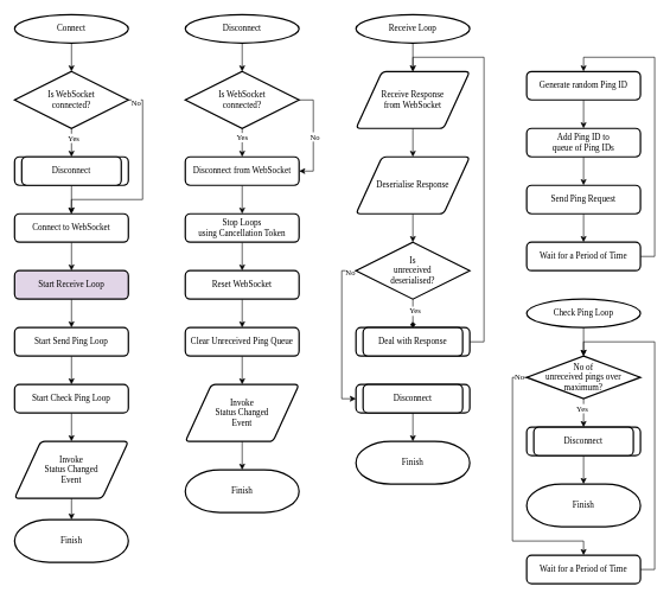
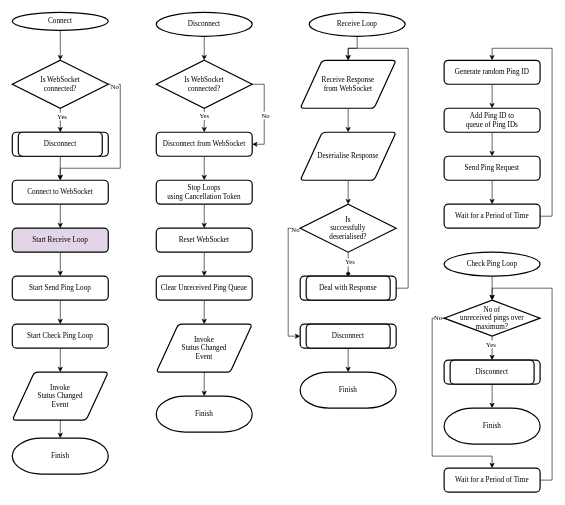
  <mxCell id="0" />
  <mxCell id="1" parent="0" />
  <mxCell id="2" style="edgeStyle=orthogonalEdgeStyle;rounded=0;orthogonalLoop=1;jettySize=auto;html=1;exitX=0.5;exitY=1;exitDx=0;exitDy=0;exitPerimeter=0;entryX=0.5;entryY=0;entryDx=0;entryDy=0;fontFamily=STIX;entryPerimeter=0;" parent="1" source="3" target="12" edge="1"><mxGeometry relative="1" as="geometry"><mxPoint x="100" y="100" as="targetPoint" /></mxGeometry></mxCell>
- <mxCell id="3" value="Connect" style="strokeWidth=2;html=1;shape=mxgraph.flowchart.start_2;whiteSpace=wrap;fontFamily=STIX;" parent="1" vertex="1"><mxGeometry x="20" y="20" width="160" height="40" as="geometry" /></mxCell>
+ <mxCell id="3" value="Connect" style="strokeWidth=2;html=1;shape=mxgraph.flowchart.start_2;whiteSpace=wrap;fontFamily=STIX;" parent="1" vertex="1"><mxGeometry x="20" y="20" width="160" height="30" as="geometry" /></mxCell>
  <mxCell id="4" style="edgeStyle=orthogonalEdgeStyle;rounded=0;orthogonalLoop=1;jettySize=auto;html=1;exitX=0.5;exitY=1;exitDx=0;exitDy=0;exitPerimeter=0;entryX=0.5;entryY=0;entryDx=0;entryDy=0;fontFamily=STIX;entryPerimeter=0;" parent="1" source="5" target="30" edge="1"><mxGeometry relative="1" as="geometry"><mxPoint x="340" y="100" as="targetPoint" /></mxGeometry></mxCell>
  <mxCell id="5" value="Disconnect" style="strokeWidth=2;html=1;shape=mxgraph.flowchart.start_1;whiteSpace=wrap;fontFamily=STIX;" parent="1" vertex="1"><mxGeometry x="260" y="20" width="160" height="40" as="geometry" /></mxCell>
- <mxCell id="6" value="Receive Loop" style="strokeWidth=2;html=1;shape=mxgraph.flowchart.start_1;whiteSpace=wrap;fontFamily=STIX;" parent="1" vertex="1"><mxGeometry x="500" y="20" width="160" height="40" as="geometry" /></mxCell>
+ <mxCell id="6" value="Receive Loop" style="strokeWidth=2;html=1;shape=mxgraph.flowchart.start_1;whiteSpace=wrap;fontFamily=STIX;" parent="1" vertex="1"><mxGeometry x="515" y="20" width="160" height="40" as="geometry" /></mxCell>
  <mxCell id="7" style="edgeStyle=orthogonalEdgeStyle;rounded=0;orthogonalLoop=1;jettySize=auto;html=1;exitX=0.5;exitY=1;exitDx=0;exitDy=0;exitPerimeter=0;entryX=0.5;entryY=0;entryDx=0;entryDy=0;fontFamily=STIX;endArrow=open;" parent="1" source="6" target="65" edge="1"><mxGeometry relative="1" as="geometry"><mxPoint x="580" y="100" as="targetPoint" /></mxGeometry></mxCell>
  <mxCell id="8" style="edgeStyle=orthogonalEdgeStyle;rounded=0;orthogonalLoop=1;jettySize=auto;html=1;exitX=0.5;exitY=1;exitDx=0;exitDy=0;exitPerimeter=0;entryX=0.5;entryY=0;entryDx=0;entryDy=0;fontFamily=STIX;" edge="1" parent="1" source="12" target="15"><mxGeometry relative="1" as="geometry" /></mxCell>
  <mxCell id="9" value="Yes" style="edgeLabel;html=1;align=center;verticalAlign=middle;resizable=0;points=[];fontFamily=STIX;" vertex="1" connectable="0" parent="8"><mxGeometry x="-0.359" y="2" relative="1" as="geometry"><mxPoint as="offset" /></mxGeometry></mxCell>
  <mxCell id="10" style="edgeStyle=orthogonalEdgeStyle;rounded=0;orthogonalLoop=1;jettySize=auto;html=1;exitX=1;exitY=0.5;exitDx=0;exitDy=0;exitPerimeter=0;entryX=0.5;entryY=0;entryDx=0;entryDy=0;fontFamily=STIX;" edge="1" parent="1" source="12" target="17"><mxGeometry relative="1" as="geometry"><Array as="points"><mxPoint x="200" y="140" /><mxPoint x="200" y="280" /><mxPoint x="100" y="280" /></Array></mxGeometry></mxCell>
  <mxCell id="11" value="No" style="edgeLabel;html=1;align=center;verticalAlign=middle;resizable=0;points=[];fontFamily=STIX;" vertex="1" connectable="0" parent="10"><mxGeometry x="-0.927" y="-3" relative="1" as="geometry"><mxPoint as="offset" /></mxGeometry></mxCell>
  <mxCell id="12" value="Is WebSocket&lt;div&gt;connected?&lt;/div&gt;" style="strokeWidth=2;html=1;shape=mxgraph.flowchart.decision;whiteSpace=wrap;fontFamily=STIX;" vertex="1" parent="1"><mxGeometry x="20" y="100" width="160" height="80" as="geometry" /></mxCell>
  <mxCell id="13" value="" style="rounded=1;whiteSpace=wrap;html=1;absoluteArcSize=1;arcSize=14;strokeWidth=2;fontFamily=STIX;" vertex="1" parent="1"><mxGeometry x="20" y="220" width="160" height="40" as="geometry" /></mxCell>
  <mxCell id="14" style="edgeStyle=orthogonalEdgeStyle;rounded=0;orthogonalLoop=1;jettySize=auto;html=1;exitX=0.5;exitY=1;exitDx=0;exitDy=0;fontFamily=STIX;" edge="1" parent="1" source="15"><mxGeometry relative="1" as="geometry"><mxPoint x="99.727" y="300" as="targetPoint" /></mxGeometry></mxCell>
  <mxCell id="15" value="Disconnect" style="rounded=1;whiteSpace=wrap;html=1;absoluteArcSize=1;arcSize=14;strokeWidth=2;fontFamily=STIX;" vertex="1" parent="1"><mxGeometry x="30" y="220" width="140" height="40" as="geometry" /></mxCell>
  <mxCell id="16" style="edgeStyle=orthogonalEdgeStyle;rounded=0;orthogonalLoop=1;jettySize=auto;html=1;exitX=0.5;exitY=1;exitDx=0;exitDy=0;entryX=0.5;entryY=0;entryDx=0;entryDy=0;fontFamily=STIX;" edge="1" parent="1" source="17" target="19"><mxGeometry relative="1" as="geometry" /></mxCell>
  <mxCell id="17" value="Connect to WebSocket" style="rounded=1;whiteSpace=wrap;html=1;absoluteArcSize=1;arcSize=14;strokeWidth=2;fontFamily=STIX;" vertex="1" parent="1"><mxGeometry x="20" y="300" width="160" height="40" as="geometry" /></mxCell>
  <mxCell id="18" style="edgeStyle=orthogonalEdgeStyle;rounded=0;orthogonalLoop=1;jettySize=auto;html=1;exitX=0.5;exitY=1;exitDx=0;exitDy=0;entryX=0.5;entryY=0;entryDx=0;entryDy=0;fontFamily=STIX;" edge="1" parent="1" source="19" target="21"><mxGeometry relative="1" as="geometry" /></mxCell>
  <mxCell id="19" value="Start Receive Loop" style="rounded=1;whiteSpace=wrap;html=1;absoluteArcSize=1;arcSize=14;strokeWidth=2;fontFamily=STIX;fillColor=#e1d5e7;" vertex="1" parent="1"><mxGeometry x="20" y="380" width="160" height="40" as="geometry" /></mxCell>
  <mxCell id="20" style="edgeStyle=orthogonalEdgeStyle;rounded=0;orthogonalLoop=1;jettySize=auto;html=1;exitX=0.5;exitY=1;exitDx=0;exitDy=0;entryX=0.5;entryY=0;entryDx=0;entryDy=0;fontFamily=STIX;" edge="1" parent="1" source="21" target="23"><mxGeometry relative="1" as="geometry" /></mxCell>
  <mxCell id="21" value="Start Send Ping Loop" style="rounded=1;whiteSpace=wrap;html=1;absoluteArcSize=1;arcSize=14;strokeWidth=2;fontFamily=STIX;" vertex="1" parent="1"><mxGeometry x="20" y="460" width="160" height="40" as="geometry" /></mxCell>
  <mxCell id="22" style="edgeStyle=orthogonalEdgeStyle;rounded=0;orthogonalLoop=1;jettySize=auto;html=1;exitX=0.5;exitY=1;exitDx=0;exitDy=0;entryX=0.5;entryY=0;entryDx=0;entryDy=0;fontFamily=STIX;" edge="1" parent="1" source="23" target="24"><mxGeometry relative="1" as="geometry" /></mxCell>
  <mxCell id="23" value="Start Check Ping Loop" style="rounded=1;whiteSpace=wrap;html=1;absoluteArcSize=1;arcSize=14;strokeWidth=2;fontFamily=STIX;" vertex="1" parent="1"><mxGeometry x="20" y="540" width="160" height="40" as="geometry" /></mxCell>
  <mxCell id="24" value="Invoke&lt;div&gt;Status Changed&lt;/div&gt;&lt;div&gt;Event&lt;/div&gt;" style="shape=parallelogram;html=1;strokeWidth=2;perimeter=parallelogramPerimeter;whiteSpace=wrap;rounded=1;arcSize=12;size=0.23;fontFamily=STIX;" vertex="1" parent="1"><mxGeometry x="20" y="620" width="160" height="80" as="geometry" /></mxCell>
  <mxCell id="25" value="Finish" style="strokeWidth=2;html=1;shape=mxgraph.flowchart.terminator;whiteSpace=wrap;fontFamily=STIX;" vertex="1" parent="1"><mxGeometry x="20" y="730" width="160" height="60" as="geometry" /></mxCell>
  <mxCell id="26" style="edgeStyle=orthogonalEdgeStyle;rounded=0;orthogonalLoop=1;jettySize=auto;html=1;exitX=0.5;exitY=1;exitDx=0;exitDy=0;exitPerimeter=0;entryX=0.5;entryY=0;entryDx=0;entryDy=0;fontFamily=STIX;" edge="1" parent="1" source="30" target="32"><mxGeometry relative="1" as="geometry" /></mxCell>
  <mxCell id="27" value="Yes" style="edgeLabel;html=1;align=center;verticalAlign=middle;resizable=0;points=[];fontFamily=STIX;" vertex="1" connectable="0" parent="26"><mxGeometry x="-0.405" y="-1" relative="1" as="geometry"><mxPoint as="offset" /></mxGeometry></mxCell>
  <mxCell id="28" style="edgeStyle=orthogonalEdgeStyle;rounded=0;orthogonalLoop=1;jettySize=auto;html=1;exitX=1;exitY=0.5;exitDx=0;exitDy=0;exitPerimeter=0;entryX=1;entryY=0.5;entryDx=0;entryDy=0;fontFamily=STIX;" edge="1" parent="1" source="30" target="32"><mxGeometry relative="1" as="geometry" /></mxCell>
  <mxCell id="29" value="No" style="edgeLabel;html=1;align=center;verticalAlign=middle;resizable=0;points=[];fontFamily=STIX;" vertex="1" connectable="0" parent="28"><mxGeometry x="0.014" y="1" relative="1" as="geometry"><mxPoint as="offset" /></mxGeometry></mxCell>
  <mxCell id="30" value="Is WebSocket&lt;div&gt;connected?&lt;/div&gt;" style="strokeWidth=2;html=1;shape=mxgraph.flowchart.decision;whiteSpace=wrap;fontFamily=STIX;" vertex="1" parent="1"><mxGeometry x="260" y="100" width="160" height="80" as="geometry" /></mxCell>
  <mxCell id="31" style="edgeStyle=orthogonalEdgeStyle;rounded=0;orthogonalLoop=1;jettySize=auto;html=1;exitX=0.5;exitY=1;exitDx=0;exitDy=0;entryX=0.5;entryY=0;entryDx=0;entryDy=0;fontFamily=STIX;" edge="1" parent="1" source="32" target="34"><mxGeometry relative="1" as="geometry" /></mxCell>
  <mxCell id="32" value="Disconnect from WebSocket" style="rounded=1;whiteSpace=wrap;html=1;absoluteArcSize=1;arcSize=14;strokeWidth=2;fontFamily=STIX;" vertex="1" parent="1"><mxGeometry x="260" y="220" width="160" height="40" as="geometry" /></mxCell>
  <mxCell id="33" style="edgeStyle=orthogonalEdgeStyle;rounded=0;orthogonalLoop=1;jettySize=auto;html=1;exitX=0.5;exitY=1;exitDx=0;exitDy=0;entryX=0.5;entryY=0;entryDx=0;entryDy=0;fontFamily=STIX;" edge="1" parent="1" source="34" target="36"><mxGeometry relative="1" as="geometry" /></mxCell>
  <mxCell id="34" value="Stop Loops&lt;div&gt;using Cancellation Token&lt;/div&gt;" style="rounded=1;whiteSpace=wrap;html=1;absoluteArcSize=1;arcSize=14;strokeWidth=2;fontFamily=STIX;" vertex="1" parent="1"><mxGeometry x="260" y="300" width="160" height="40" as="geometry" /></mxCell>
  <mxCell id="35" style="edgeStyle=orthogonalEdgeStyle;rounded=0;orthogonalLoop=1;jettySize=auto;html=1;exitX=0.5;exitY=1;exitDx=0;exitDy=0;entryX=0.5;entryY=0;entryDx=0;entryDy=0;fontFamily=STIX;" edge="1" parent="1" source="36" target="57"><mxGeometry relative="1" as="geometry" /></mxCell>
  <mxCell id="36" value="Reset WebSocket" style="rounded=1;whiteSpace=wrap;html=1;absoluteArcSize=1;arcSize=14;strokeWidth=2;fontFamily=STIX;" vertex="1" parent="1"><mxGeometry x="260" y="380" width="160" height="40" as="geometry" /></mxCell>
  <mxCell id="37" value="Invoke&lt;div&gt;Status Changed&lt;/div&gt;&lt;div&gt;Event&lt;/div&gt;" style="shape=parallelogram;html=1;strokeWidth=2;perimeter=parallelogramPerimeter;whiteSpace=wrap;rounded=1;arcSize=12;size=0.23;fontFamily=STIX;" vertex="1" parent="1"><mxGeometry x="260" y="540" width="160" height="80" as="geometry" /></mxCell>
  <mxCell id="38" value="Finish" style="strokeWidth=2;html=1;shape=mxgraph.flowchart.terminator;whiteSpace=wrap;fontFamily=STIX;" vertex="1" parent="1"><mxGeometry x="260" y="660" width="160" height="60" as="geometry" /></mxCell>
  <mxCell id="39" value="Check Ping Loop" style="strokeWidth=2;html=1;shape=mxgraph.flowchart.start_1;whiteSpace=wrap;fontFamily=STIX;" vertex="1" parent="1"><mxGeometry x="740" y="420" width="160" height="40" as="geometry" /></mxCell>
  <mxCell id="40" style="edgeStyle=orthogonalEdgeStyle;rounded=0;orthogonalLoop=1;jettySize=auto;html=1;exitX=0.5;exitY=1;exitDx=0;exitDy=0;entryX=0.5;entryY=0;entryDx=0;entryDy=0;fontFamily=STIX;" edge="1" parent="1" source="41" target="43"><mxGeometry relative="1" as="geometry" /></mxCell>
  <mxCell id="41" value="Generate random Ping ID" style="rounded=1;whiteSpace=wrap;html=1;absoluteArcSize=1;arcSize=14;strokeWidth=2;fontFamily=STIX;" vertex="1" parent="1"><mxGeometry x="740" y="100" width="160" height="40" as="geometry" /></mxCell>
  <mxCell id="42" style="edgeStyle=orthogonalEdgeStyle;rounded=0;orthogonalLoop=1;jettySize=auto;html=1;exitX=0.5;exitY=1;exitDx=0;exitDy=0;entryX=0.5;entryY=0;entryDx=0;entryDy=0;fontFamily=STIX;" edge="1" parent="1" source="43" target="46"><mxGeometry relative="1" as="geometry" /></mxCell>
  <mxCell id="43" value="Add Ping ID to&lt;div&gt;queue of Ping IDs&lt;/div&gt;" style="rounded=1;whiteSpace=wrap;html=1;absoluteArcSize=1;arcSize=14;strokeWidth=2;fontFamily=STIX;" vertex="1" parent="1"><mxGeometry x="740" y="180" width="160" height="40" as="geometry" /></mxCell>
  <mxCell id="44" style="edgeStyle=orthogonalEdgeStyle;rounded=0;orthogonalLoop=1;jettySize=auto;html=1;exitX=1;exitY=0.5;exitDx=0;exitDy=0;entryX=0.5;entryY=0;entryDx=0;entryDy=0;fontFamily=STIX;" edge="1" parent="1" source="60" target="41"><mxGeometry relative="1" as="geometry" /></mxCell>
  <mxCell id="45" style="edgeStyle=orthogonalEdgeStyle;rounded=0;orthogonalLoop=1;jettySize=auto;html=1;exitX=0.5;exitY=1;exitDx=0;exitDy=0;entryX=0.5;entryY=0;entryDx=0;entryDy=0;fontFamily=STIX;" edge="1" parent="1" source="46" target="60"><mxGeometry relative="1" as="geometry" /></mxCell>
  <mxCell id="46" value="Send Ping Request" style="rounded=1;whiteSpace=wrap;html=1;absoluteArcSize=1;arcSize=14;strokeWidth=2;fontFamily=STIX;" vertex="1" parent="1"><mxGeometry x="740" y="260" width="160" height="40" as="geometry" /></mxCell>
  <mxCell id="47" style="edgeStyle=orthogonalEdgeStyle;rounded=0;orthogonalLoop=1;jettySize=auto;html=1;exitX=0.5;exitY=1;exitDx=0;exitDy=0;exitPerimeter=0;entryX=0.5;entryY=0;entryDx=0;entryDy=0;fontFamily=STIX;" edge="1" parent="1" source="50" target="52"><mxGeometry relative="1" as="geometry" /></mxCell>
  <mxCell id="48" value="Yes" style="edgeLabel;html=1;align=center;verticalAlign=middle;resizable=0;points=[];fontFamily=STIX;" vertex="1" connectable="0" parent="47"><mxGeometry x="-0.359" y="-3" relative="1" as="geometry"><mxPoint as="offset" /></mxGeometry></mxCell>
  <mxCell id="49" value="No" style="edgeStyle=orthogonalEdgeStyle;rounded=0;orthogonalLoop=1;jettySize=auto;html=1;exitX=0;exitY=0.5;exitDx=0;exitDy=0;exitPerimeter=0;entryX=0.5;entryY=0;entryDx=0;entryDy=0;fontFamily=STIX;" edge="1" parent="1" source="50" target="62"><mxGeometry x="-0.946" relative="1" as="geometry"><mxPoint x="830" y="790" as="targetPoint" /><Array as="points"><mxPoint x="720" y="530" /><mxPoint x="720" y="760" /><mxPoint x="820" y="760" /></Array><mxPoint as="offset" /></mxGeometry></mxCell>
  <mxCell id="50" value="No of&lt;div&gt;unreceived&amp;nbsp;&lt;span style=&quot;background-color: transparent; color: light-dark(rgb(0, 0, 0), rgb(255, 255, 255));&quot;&gt;pings over&lt;/span&gt;&lt;div&gt;maximum?&lt;/div&gt;&lt;/div&gt;" style="strokeWidth=2;html=1;shape=mxgraph.flowchart.decision;whiteSpace=wrap;fontFamily=STIX;" vertex="1" parent="1"><mxGeometry x="740" y="500" width="160" height="60" as="geometry" /></mxCell>
  <mxCell id="51" value="" style="rounded=1;whiteSpace=wrap;html=1;absoluteArcSize=1;arcSize=14;strokeWidth=2;fontFamily=STIX;" vertex="1" parent="1"><mxGeometry x="740" y="600" width="160" height="40" as="geometry" /></mxCell>
  <mxCell id="52" value="Disconnect" style="rounded=1;whiteSpace=wrap;html=1;absoluteArcSize=1;arcSize=14;strokeWidth=2;fontFamily=STIX;" vertex="1" parent="1"><mxGeometry x="750" y="600" width="140" height="40" as="geometry" /></mxCell>
  <mxCell id="53" style="edgeStyle=orthogonalEdgeStyle;rounded=0;orthogonalLoop=1;jettySize=auto;html=1;exitX=0.5;exitY=1;exitDx=0;exitDy=0;fontFamily=STIX;" edge="1" parent="1" source="51" target="51"><mxGeometry relative="1" as="geometry" /></mxCell>
  <mxCell id="54" value="Finish" style="strokeWidth=2;html=1;shape=mxgraph.flowchart.terminator;whiteSpace=wrap;fontFamily=STIX;" vertex="1" parent="1"><mxGeometry x="740" y="680" width="160" height="60" as="geometry" /></mxCell>
  <mxCell id="55" style="edgeStyle=orthogonalEdgeStyle;rounded=0;orthogonalLoop=1;jettySize=auto;html=1;exitX=0.5;exitY=1;exitDx=0;exitDy=0;entryX=0.5;entryY=0;entryDx=0;entryDy=0;entryPerimeter=0;fontFamily=STIX;" edge="1" parent="1" source="24" target="25"><mxGeometry relative="1" as="geometry" /></mxCell>
  <mxCell id="56" style="edgeStyle=orthogonalEdgeStyle;rounded=0;orthogonalLoop=1;jettySize=auto;html=1;exitX=0.5;exitY=1;exitDx=0;exitDy=0;entryX=0.5;entryY=0;entryDx=0;entryDy=0;fontFamily=STIX;" edge="1" parent="1" source="57" target="37"><mxGeometry relative="1" as="geometry" /></mxCell>
  <mxCell id="57" value="Clear Unreceived Ping Queue" style="rounded=1;whiteSpace=wrap;html=1;absoluteArcSize=1;arcSize=14;strokeWidth=2;fontFamily=STIX;" vertex="1" parent="1"><mxGeometry x="260" y="460" width="160" height="40" as="geometry" /></mxCell>
  <mxCell id="58" style="edgeStyle=orthogonalEdgeStyle;rounded=0;orthogonalLoop=1;jettySize=auto;html=1;exitX=0.5;exitY=1;exitDx=0;exitDy=0;entryX=0.5;entryY=0;entryDx=0;entryDy=0;entryPerimeter=0;fontFamily=STIX;" edge="1" parent="1" source="37" target="38"><mxGeometry relative="1" as="geometry" /></mxCell>
  <mxCell id="59" style="edgeStyle=orthogonalEdgeStyle;rounded=0;orthogonalLoop=1;jettySize=auto;html=1;exitX=0.5;exitY=1;exitDx=0;exitDy=0;exitPerimeter=0;entryX=0.5;entryY=0;entryDx=0;entryDy=0;entryPerimeter=0;fontFamily=STIX;" edge="1" parent="1" source="39" target="50"><mxGeometry relative="1" as="geometry" /></mxCell>
  <mxCell id="60" value="Wait for a Period of Time" style="rounded=1;whiteSpace=wrap;html=1;absoluteArcSize=1;arcSize=14;strokeWidth=2;fontFamily=STIX;" vertex="1" parent="1"><mxGeometry x="740" y="340" width="160" height="40" as="geometry" /></mxCell>
  <mxCell id="61" style="edgeStyle=orthogonalEdgeStyle;rounded=0;orthogonalLoop=1;jettySize=auto;html=1;exitX=0.5;exitY=1;exitDx=0;exitDy=0;entryX=0.5;entryY=0;entryDx=0;entryDy=0;entryPerimeter=0;fontFamily=STIX;" edge="1" parent="1" source="52" target="54"><mxGeometry relative="1" as="geometry" /></mxCell>
  <mxCell id="62" value="Wait for a Period of Time" style="rounded=1;whiteSpace=wrap;html=1;absoluteArcSize=1;arcSize=14;strokeWidth=2;fontFamily=STIX;" vertex="1" parent="1"><mxGeometry x="740" y="780" width="160" height="40" as="geometry" /></mxCell>
  <mxCell id="63" style="edgeStyle=orthogonalEdgeStyle;rounded=0;orthogonalLoop=1;jettySize=auto;html=1;exitX=1;exitY=0.5;exitDx=0;exitDy=0;entryX=0.5;entryY=0;entryDx=0;entryDy=0;entryPerimeter=0;fontFamily=STIX;" edge="1" parent="1" source="62" target="50"><mxGeometry relative="1" as="geometry"><Array as="points"><mxPoint x="920" y="800" /><mxPoint x="920" y="480" /><mxPoint x="820" y="480" /></Array></mxGeometry></mxCell>
  <mxCell id="64" style="edgeStyle=orthogonalEdgeStyle;rounded=0;orthogonalLoop=1;jettySize=auto;html=1;exitX=0.5;exitY=1;exitDx=0;exitDy=0;entryX=0.5;entryY=0;entryDx=0;entryDy=0;fontFamily=STIX;" edge="1" parent="1" source="65" target="67"><mxGeometry relative="1" as="geometry" /></mxCell>
  <mxCell id="65" value="&lt;div&gt;&lt;span style=&quot;background-color: transparent; color: light-dark(rgb(0, 0, 0), rgb(255, 255, 255));&quot;&gt;Receive Response&lt;/span&gt;&lt;/div&gt;&lt;div&gt;&lt;span style=&quot;background-color: transparent; color: light-dark(rgb(0, 0, 0), rgb(255, 255, 255));&quot;&gt;from&amp;nbsp;&lt;/span&gt;&lt;span style=&quot;background-color: transparent; color: light-dark(rgb(0, 0, 0), rgb(255, 255, 255));&quot;&gt;WebSocket&lt;/span&gt;&lt;/div&gt;" style="shape=parallelogram;html=1;strokeWidth=2;perimeter=parallelogramPerimeter;whiteSpace=wrap;rounded=1;arcSize=12;size=0.23;fontFamily=STIX;" vertex="1" parent="1"><mxGeometry x="500" y="100" width="160" height="80" as="geometry" /></mxCell>
  <mxCell id="66" style="edgeStyle=orthogonalEdgeStyle;rounded=0;orthogonalLoop=1;jettySize=auto;html=1;exitX=0.5;exitY=1;exitDx=0;exitDy=0;entryX=0.5;entryY=0;entryDx=0;entryDy=0;entryPerimeter=0;fontFamily=STIX;" edge="1" parent="1" source="67" target="75"><mxGeometry relative="1" as="geometry" /></mxCell>
  <mxCell id="67" value="Deserialise Response" style="shape=parallelogram;html=1;strokeWidth=2;perimeter=parallelogramPerimeter;whiteSpace=wrap;rounded=1;arcSize=12;size=0.23;fontFamily=STIX;" vertex="1" parent="1"><mxGeometry x="500" y="220" width="160" height="80" as="geometry" /></mxCell>
  <mxCell id="68" style="edgeStyle=orthogonalEdgeStyle;rounded=0;orthogonalLoop=1;jettySize=auto;html=1;exitX=1;exitY=0.5;exitDx=0;exitDy=0;entryX=0.5;entryY=0;entryDx=0;entryDy=0;fontFamily=STIX;" edge="1" parent="1" source="69" target="65"><mxGeometry relative="1" as="geometry" /></mxCell>
  <mxCell id="69" value="" style="rounded=1;whiteSpace=wrap;html=1;absoluteArcSize=1;arcSize=14;strokeWidth=2;fontFamily=STIX;" vertex="1" parent="1"><mxGeometry x="500" y="460" width="160" height="40" as="geometry" /></mxCell>
  <mxCell id="70" value="Deal with Response" style="rounded=1;whiteSpace=wrap;html=1;absoluteArcSize=1;arcSize=14;strokeWidth=2;fontFamily=STIX;" vertex="1" parent="1"><mxGeometry x="510" y="460" width="140" height="40" as="geometry" /></mxCell>
  <mxCell id="71" style="edgeStyle=orthogonalEdgeStyle;rounded=0;orthogonalLoop=1;jettySize=auto;html=1;exitX=0.5;exitY=1;exitDx=0;exitDy=0;exitPerimeter=0;entryX=0.5;entryY=0;entryDx=0;entryDy=0;fontFamily=STIX;endArrow=diamond;" edge="1" parent="1" source="75" target="70"><mxGeometry relative="1" as="geometry" /></mxCell>
  <mxCell id="72" value="Yes" style="edgeLabel;html=1;align=center;verticalAlign=middle;resizable=0;points=[];fontFamily=STIX;" vertex="1" connectable="0" parent="71"><mxGeometry x="-0.19" y="2" relative="1" as="geometry"><mxPoint as="offset" /></mxGeometry></mxCell>
  <mxCell id="73" style="edgeStyle=orthogonalEdgeStyle;rounded=0;orthogonalLoop=1;jettySize=auto;html=1;exitX=0;exitY=0.5;exitDx=0;exitDy=0;exitPerimeter=0;entryX=0;entryY=0.5;entryDx=0;entryDy=0;fontFamily=STIX;" edge="1" parent="1" source="75" target="76"><mxGeometry relative="1" as="geometry"><mxPoint x="460" y="570" as="targetPoint" /></mxGeometry></mxCell>
  <mxCell id="74" value="No" style="edgeLabel;html=1;align=center;verticalAlign=middle;resizable=0;points=[];fontFamily=STIX;" vertex="1" connectable="0" parent="73"><mxGeometry x="-0.918" y="1" relative="1" as="geometry"><mxPoint as="offset" /></mxGeometry></mxCell>
- <mxCell id="75" value="Is&lt;div&gt;unreceived&lt;div&gt;deserialised?&lt;/div&gt;&lt;/div&gt;" style="strokeWidth=2;html=1;shape=mxgraph.flowchart.decision;whiteSpace=wrap;fontFamily=STIX;" vertex="1" parent="1"><mxGeometry x="500" y="340" width="160" height="80" as="geometry" /></mxCell>
+ <mxCell id="75" value="Is&lt;div&gt;successfully&lt;div&gt;deserialised?&lt;/div&gt;&lt;/div&gt;" style="strokeWidth=2;html=1;shape=mxgraph.flowchart.decision;whiteSpace=wrap;fontFamily=STIX;" vertex="1" parent="1"><mxGeometry x="500" y="340" width="160" height="80" as="geometry" /></mxCell>
  <mxCell id="76" value="" style="rounded=1;whiteSpace=wrap;html=1;absoluteArcSize=1;arcSize=14;strokeWidth=2;fontFamily=STIX;" vertex="1" parent="1"><mxGeometry x="500" y="540" width="160" height="40" as="geometry" /></mxCell>
  <mxCell id="77" value="Disconnect" style="rounded=1;whiteSpace=wrap;html=1;absoluteArcSize=1;arcSize=14;strokeWidth=2;fontFamily=STIX;" vertex="1" parent="1"><mxGeometry x="510" y="540" width="140" height="40" as="geometry" /></mxCell>
  <mxCell id="78" style="edgeStyle=orthogonalEdgeStyle;rounded=0;orthogonalLoop=1;jettySize=auto;html=1;exitX=0.5;exitY=1;exitDx=0;exitDy=0;fontFamily=STIX;" edge="1" parent="1" source="76" target="76"><mxGeometry relative="1" as="geometry" /></mxCell>
  <mxCell id="79" value="Finish" style="strokeWidth=2;html=1;shape=mxgraph.flowchart.terminator;whiteSpace=wrap;fontFamily=STIX;" vertex="1" parent="1"><mxGeometry x="500" y="620" width="160" height="60" as="geometry" /></mxCell>
  <mxCell id="80" style="edgeStyle=orthogonalEdgeStyle;rounded=0;orthogonalLoop=1;jettySize=auto;html=1;exitX=0.5;exitY=1;exitDx=0;exitDy=0;entryX=0.5;entryY=0;entryDx=0;entryDy=0;entryPerimeter=0;fontFamily=STIX;" edge="1" parent="1" source="77" target="79"><mxGeometry relative="1" as="geometry" /></mxCell>
